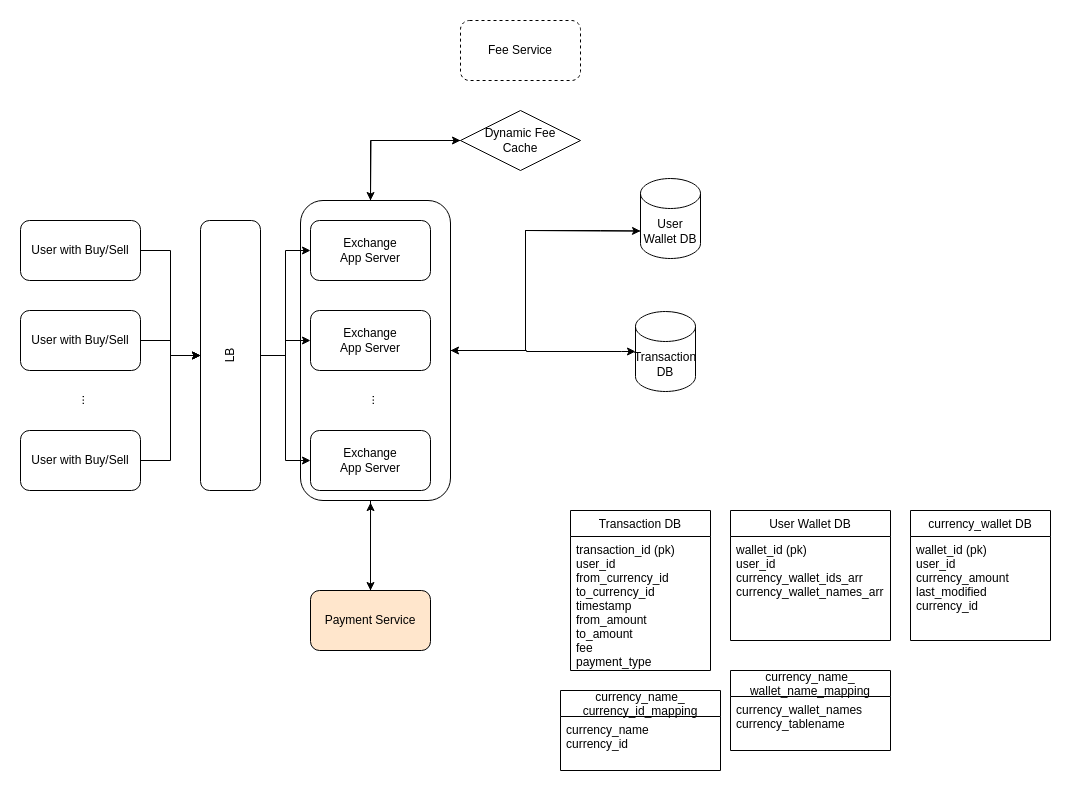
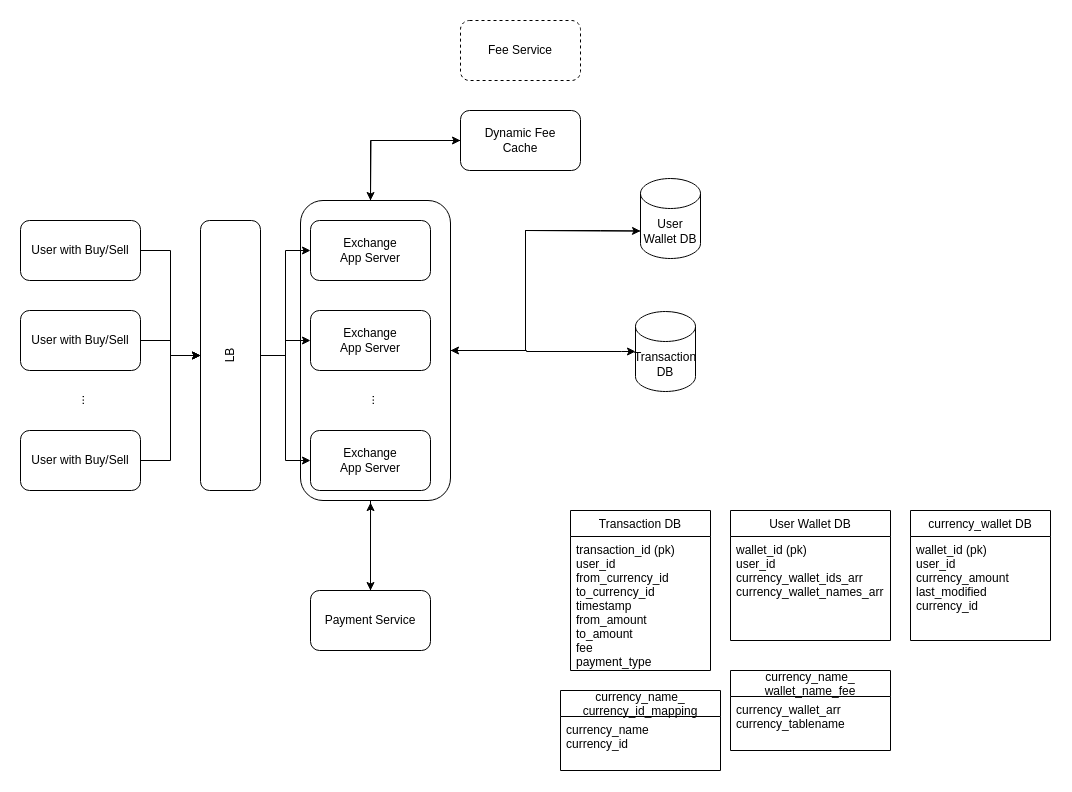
  <mxCell id="0" />
  <mxCell id="1" parent="0" />
  <mxCell id="2" style="edgeStyle=orthogonalEdgeStyle;rounded=0;orthogonalLoop=1;jettySize=auto;html=1;entryX=0;entryY=0.5;entryDx=0;entryDy=0;" edge="1" parent="1" source="5" target="25"><mxGeometry relative="1" as="geometry"><Array as="points"><mxPoint x="370" y="140" /></Array></mxGeometry></mxCell>
  <mxCell id="3" style="edgeStyle=orthogonalEdgeStyle;rounded=0;orthogonalLoop=1;jettySize=auto;html=1;entryX=0;entryY=0;entryDx=0;entryDy=52.5;entryPerimeter=0;" edge="1" parent="1" source="5" target="23"><mxGeometry relative="1" as="geometry"><Array as="points"><mxPoint x="525" y="350" /><mxPoint x="525" y="230" /><mxPoint x="600" y="230" /></Array></mxGeometry></mxCell>
  <mxCell id="4" style="edgeStyle=orthogonalEdgeStyle;rounded=0;orthogonalLoop=1;jettySize=auto;html=1;" edge="1" parent="1" source="5" target="33"><mxGeometry relative="1" as="geometry"><Array as="points"><mxPoint x="370" y="520" /><mxPoint x="370" y="520" /></Array></mxGeometry></mxCell>
  <mxCell id="5" value="" style="rounded=1;whiteSpace=wrap;html=1;" vertex="1" parent="1"><mxGeometry x="300" y="200" width="150" height="300" as="geometry" /></mxCell>
  <mxCell id="6" value="" style="edgeStyle=orthogonalEdgeStyle;rounded=0;orthogonalLoop=1;jettySize=auto;html=1;" edge="1" parent="1" source="7" target="16"><mxGeometry relative="1" as="geometry" /></mxCell>
  <mxCell id="7" value="User with Buy/Sell" style="rounded=1;whiteSpace=wrap;html=1;" vertex="1" parent="1"><mxGeometry x="20" y="220" width="120" height="60" as="geometry" /></mxCell>
  <mxCell id="8" style="edgeStyle=orthogonalEdgeStyle;rounded=0;orthogonalLoop=1;jettySize=auto;html=1;entryX=0.5;entryY=0;entryDx=0;entryDy=0;" edge="1" parent="1" source="9" target="16"><mxGeometry relative="1" as="geometry" /></mxCell>
  <mxCell id="9" value="User with Buy/Sell" style="rounded=1;whiteSpace=wrap;html=1;" vertex="1" parent="1"><mxGeometry x="20" y="310" width="120" height="60" as="geometry" /></mxCell>
  <mxCell id="10" style="edgeStyle=orthogonalEdgeStyle;rounded=0;orthogonalLoop=1;jettySize=auto;html=1;entryX=0.5;entryY=0;entryDx=0;entryDy=0;" edge="1" parent="1" source="11" target="16"><mxGeometry relative="1" as="geometry" /></mxCell>
  <mxCell id="11" value="User with Buy/Sell" style="rounded=1;whiteSpace=wrap;html=1;" vertex="1" parent="1"><mxGeometry x="20" y="430" width="120" height="60" as="geometry" /></mxCell>
  <mxCell id="12" value="..." style="text;html=1;strokeColor=none;fillColor=none;align=center;verticalAlign=middle;whiteSpace=wrap;rounded=0;rotation=-90;" vertex="1" parent="1"><mxGeometry x="60" y="390" width="40" height="20" as="geometry" /></mxCell>
  <mxCell id="13" style="edgeStyle=orthogonalEdgeStyle;rounded=0;orthogonalLoop=1;jettySize=auto;html=1;entryX=0;entryY=0.5;entryDx=0;entryDy=0;" edge="1" parent="1" source="16" target="17"><mxGeometry relative="1" as="geometry" /></mxCell>
  <mxCell id="14" style="edgeStyle=orthogonalEdgeStyle;rounded=0;orthogonalLoop=1;jettySize=auto;html=1;entryX=0;entryY=0.5;entryDx=0;entryDy=0;" edge="1" parent="1" source="16" target="19"><mxGeometry relative="1" as="geometry" /></mxCell>
  <mxCell id="15" style="edgeStyle=orthogonalEdgeStyle;rounded=0;orthogonalLoop=1;jettySize=auto;html=1;entryX=0;entryY=0.5;entryDx=0;entryDy=0;" edge="1" parent="1" source="16" target="20"><mxGeometry relative="1" as="geometry" /></mxCell>
  <mxCell id="16" value="LB" style="rounded=1;whiteSpace=wrap;html=1;rotation=-90;" vertex="1" parent="1"><mxGeometry x="95" y="325" width="270" height="60" as="geometry" /></mxCell>
  <mxCell id="17" value="Exchange &lt;br&gt;App Server" style="rounded=1;whiteSpace=wrap;html=1;" vertex="1" parent="1"><mxGeometry x="310" y="220" width="120" height="60" as="geometry" /></mxCell>
  <mxCell id="18" style="edgeStyle=orthogonalEdgeStyle;rounded=0;orthogonalLoop=1;jettySize=auto;html=1;entryX=0;entryY=0.5;entryDx=0;entryDy=0;entryPerimeter=0;exitX=1;exitY=0.5;exitDx=0;exitDy=0;" edge="1" parent="1" source="5" target="29"><mxGeometry relative="1" as="geometry"><Array as="points"><mxPoint x="526" y="350" /><mxPoint x="526" y="351" /><mxPoint x="621" y="351" /></Array></mxGeometry></mxCell>
  <mxCell id="19" value="Exchange&lt;br&gt;App Server" style="rounded=1;whiteSpace=wrap;html=1;" vertex="1" parent="1"><mxGeometry x="310" y="310" width="120" height="60" as="geometry" /></mxCell>
  <mxCell id="20" value="Exchange&lt;br&gt;App Server" style="rounded=1;whiteSpace=wrap;html=1;" vertex="1" parent="1"><mxGeometry x="310" y="430" width="120" height="60" as="geometry" /></mxCell>
  <mxCell id="21" value="..." style="text;html=1;strokeColor=none;fillColor=none;align=center;verticalAlign=middle;whiteSpace=wrap;rounded=0;rotation=-90;" vertex="1" parent="1"><mxGeometry x="350" y="390" width="40" height="20" as="geometry" /></mxCell>
  <mxCell id="22" style="edgeStyle=orthogonalEdgeStyle;rounded=0;orthogonalLoop=1;jettySize=auto;html=1;entryX=1;entryY=0.5;entryDx=0;entryDy=0;exitX=0;exitY=0;exitDx=0;exitDy=52.5;exitPerimeter=0;" edge="1" parent="1" source="23" target="5"><mxGeometry relative="1" as="geometry"><Array as="points"><mxPoint x="600" y="230" /><mxPoint x="525" y="230" /><mxPoint x="525" y="350" /></Array></mxGeometry></mxCell>
  <mxCell id="23" value="User Wallet DB" style="shape=cylinder3;whiteSpace=wrap;html=1;boundedLbl=1;backgroundOutline=1;size=15;" vertex="1" parent="1"><mxGeometry x="640" y="178" width="60" height="80" as="geometry" /></mxCell>
  <mxCell id="24" style="edgeStyle=orthogonalEdgeStyle;rounded=0;orthogonalLoop=1;jettySize=auto;html=1;" edge="1" parent="1" source="25"><mxGeometry relative="1" as="geometry"><mxPoint x="370" y="200" as="targetPoint" /></mxGeometry></mxCell>
- <mxCell id="25" value="Dynamic Fee &lt;br&gt;Cache" style="rhombus;whiteSpace=wrap;html=1;" vertex="1" parent="1"><mxGeometry x="460" y="110" width="120" height="60" as="geometry" /></mxCell>
+ <mxCell id="25" value="Dynamic Fee &lt;br&gt;Cache" style="rounded=1;whiteSpace=wrap;html=1;" vertex="1" parent="1"><mxGeometry x="460" y="110" width="120" height="60" as="geometry" /></mxCell>
  <mxCell id="26" value="Fee Service" style="rounded=1;whiteSpace=wrap;html=1;dashed=1;" vertex="1" parent="1"><mxGeometry x="460" y="20" width="120" height="60" as="geometry" /></mxCell>
  <mxCell id="27" value="User Wallet DB" style="swimlane;fontStyle=0;childLayout=stackLayout;horizontal=1;startSize=26;horizontalStack=0;resizeParent=1;resizeParentMax=0;resizeLast=0;collapsible=1;marginBottom=0;" vertex="1" parent="1"><mxGeometry x="730" y="510" width="160" height="130" as="geometry" /></mxCell>
  <mxCell id="28" value="wallet_id (pk)&#10;user_id&#10;currency_wallet_ids_arr&#10;currency_wallet_names_arr&#10;" style="text;strokeColor=none;fillColor=none;align=left;verticalAlign=top;spacingLeft=4;spacingRight=4;overflow=hidden;rotatable=0;points=[[0,0.5],[1,0.5]];portConstraint=eastwest;" vertex="1" parent="27"><mxGeometry y="26" width="160" height="104" as="geometry" /></mxCell>
  <mxCell id="29" value="Transaction DB" style="shape=cylinder3;whiteSpace=wrap;html=1;boundedLbl=1;backgroundOutline=1;size=15;" vertex="1" parent="1"><mxGeometry x="635" y="311" width="60" height="80" as="geometry" /></mxCell>
  <mxCell id="30" value="Transaction DB" style="swimlane;fontStyle=0;childLayout=stackLayout;horizontal=1;startSize=26;horizontalStack=0;resizeParent=1;resizeParentMax=0;resizeLast=0;collapsible=1;marginBottom=0;" vertex="1" parent="1"><mxGeometry x="570" y="510" width="140" height="160" as="geometry" /></mxCell>
  <mxCell id="31" value="transaction_id (pk)&#10;user_id&#10;from_currency_id&#10;to_currency_id      &#10;timestamp&#10;from_amount&#10;to_amount&#10;fee&#10;payment_type&#10;&#10;" style="text;strokeColor=none;fillColor=none;align=left;verticalAlign=top;spacingLeft=4;spacingRight=4;overflow=hidden;rotatable=0;points=[[0,0.5],[1,0.5]];portConstraint=eastwest;" vertex="1" parent="30"><mxGeometry y="26" width="140" height="134" as="geometry" /></mxCell>
  <mxCell id="32" style="edgeStyle=orthogonalEdgeStyle;rounded=0;orthogonalLoop=1;jettySize=auto;html=1;entryX=0.467;entryY=1.007;entryDx=0;entryDy=0;entryPerimeter=0;" edge="1" parent="1" source="33" target="5"><mxGeometry relative="1" as="geometry" /></mxCell>
- <mxCell id="33" value="Payment Service" style="rounded=1;whiteSpace=wrap;html=1;fillColor=#ffe6cc;" vertex="1" parent="1"><mxGeometry x="310" y="590" width="120" height="60" as="geometry" /></mxCell>
+ <mxCell id="33" value="Payment Service" style="rounded=1;whiteSpace=wrap;html=1;" vertex="1" parent="1"><mxGeometry x="310" y="590" width="120" height="60" as="geometry" /></mxCell>
  <mxCell id="34" value="currency_wallet DB" style="swimlane;fontStyle=0;childLayout=stackLayout;horizontal=1;startSize=26;horizontalStack=0;resizeParent=1;resizeParentMax=0;resizeLast=0;collapsible=1;marginBottom=0;" vertex="1" parent="1"><mxGeometry x="910" y="510" width="140" height="130" as="geometry" /></mxCell>
  <mxCell id="35" value="wallet_id (pk)&#10;user_id&#10;currency_amount&#10;last_modified&#10;currency_id" style="text;strokeColor=none;fillColor=none;align=left;verticalAlign=top;spacingLeft=4;spacingRight=4;overflow=hidden;rotatable=0;points=[[0,0.5],[1,0.5]];portConstraint=eastwest;" vertex="1" parent="34"><mxGeometry y="26" width="140" height="104" as="geometry" /></mxCell>
- <mxCell id="36" value="currency_name_&#10;wallet_name_mapping" style="swimlane;fontStyle=0;childLayout=stackLayout;horizontal=1;startSize=26;horizontalStack=0;resizeParent=1;resizeParentMax=0;resizeLast=0;collapsible=1;marginBottom=0;" vertex="1" parent="1"><mxGeometry x="730" y="670" width="160" height="80" as="geometry" /></mxCell>
- <mxCell id="37" value="currency_wallet_names&#10;currency_tablename&#10;" style="text;strokeColor=none;fillColor=none;align=left;verticalAlign=top;spacingLeft=4;spacingRight=4;overflow=hidden;rotatable=0;points=[[0,0.5],[1,0.5]];portConstraint=eastwest;" vertex="1" parent="36"><mxGeometry y="26" width="160" height="54" as="geometry" /></mxCell>
+ <mxCell id="36" value="currency_name_&#10;wallet_name_fee" style="swimlane;fontStyle=0;childLayout=stackLayout;horizontal=1;startSize=26;horizontalStack=0;resizeParent=1;resizeParentMax=0;resizeLast=0;collapsible=1;marginBottom=0;" vertex="1" parent="1"><mxGeometry x="730" y="670" width="160" height="80" as="geometry" /></mxCell>
+ <mxCell id="37" value="currency_wallet_arr&#10;currency_tablename&#10;" style="text;strokeColor=none;fillColor=none;align=left;verticalAlign=top;spacingLeft=4;spacingRight=4;overflow=hidden;rotatable=0;points=[[0,0.5],[1,0.5]];portConstraint=eastwest;" vertex="1" parent="36"><mxGeometry y="26" width="160" height="54" as="geometry" /></mxCell>
  <mxCell id="38" value="currency_name_&#10;currency_id_mapping" style="swimlane;fontStyle=0;childLayout=stackLayout;horizontal=1;startSize=26;horizontalStack=0;resizeParent=1;resizeParentMax=0;resizeLast=0;collapsible=1;marginBottom=0;" vertex="1" parent="1"><mxGeometry x="560" y="690" width="160" height="80" as="geometry" /></mxCell>
  <mxCell id="39" value="currency_name&#10;currency_id" style="text;strokeColor=none;fillColor=none;align=left;verticalAlign=top;spacingLeft=4;spacingRight=4;overflow=hidden;rotatable=0;points=[[0,0.5],[1,0.5]];portConstraint=eastwest;" vertex="1" parent="38"><mxGeometry y="26" width="160" height="54" as="geometry" /></mxCell>
